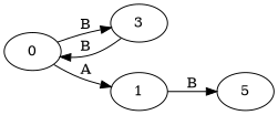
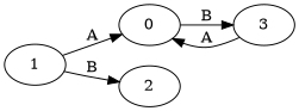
  digraph {
    rankdir=LR
    0
    3
    1
-   2 [label=5]
+   2
    0 -> 3 [label=B]
-   0 -> 1 [label=A]
-   3 -> 0 [label=B]
+   1 -> 0 [label=A]
+   3 -> 0 [label=A]
    1 -> 2 [label=B]
  }
